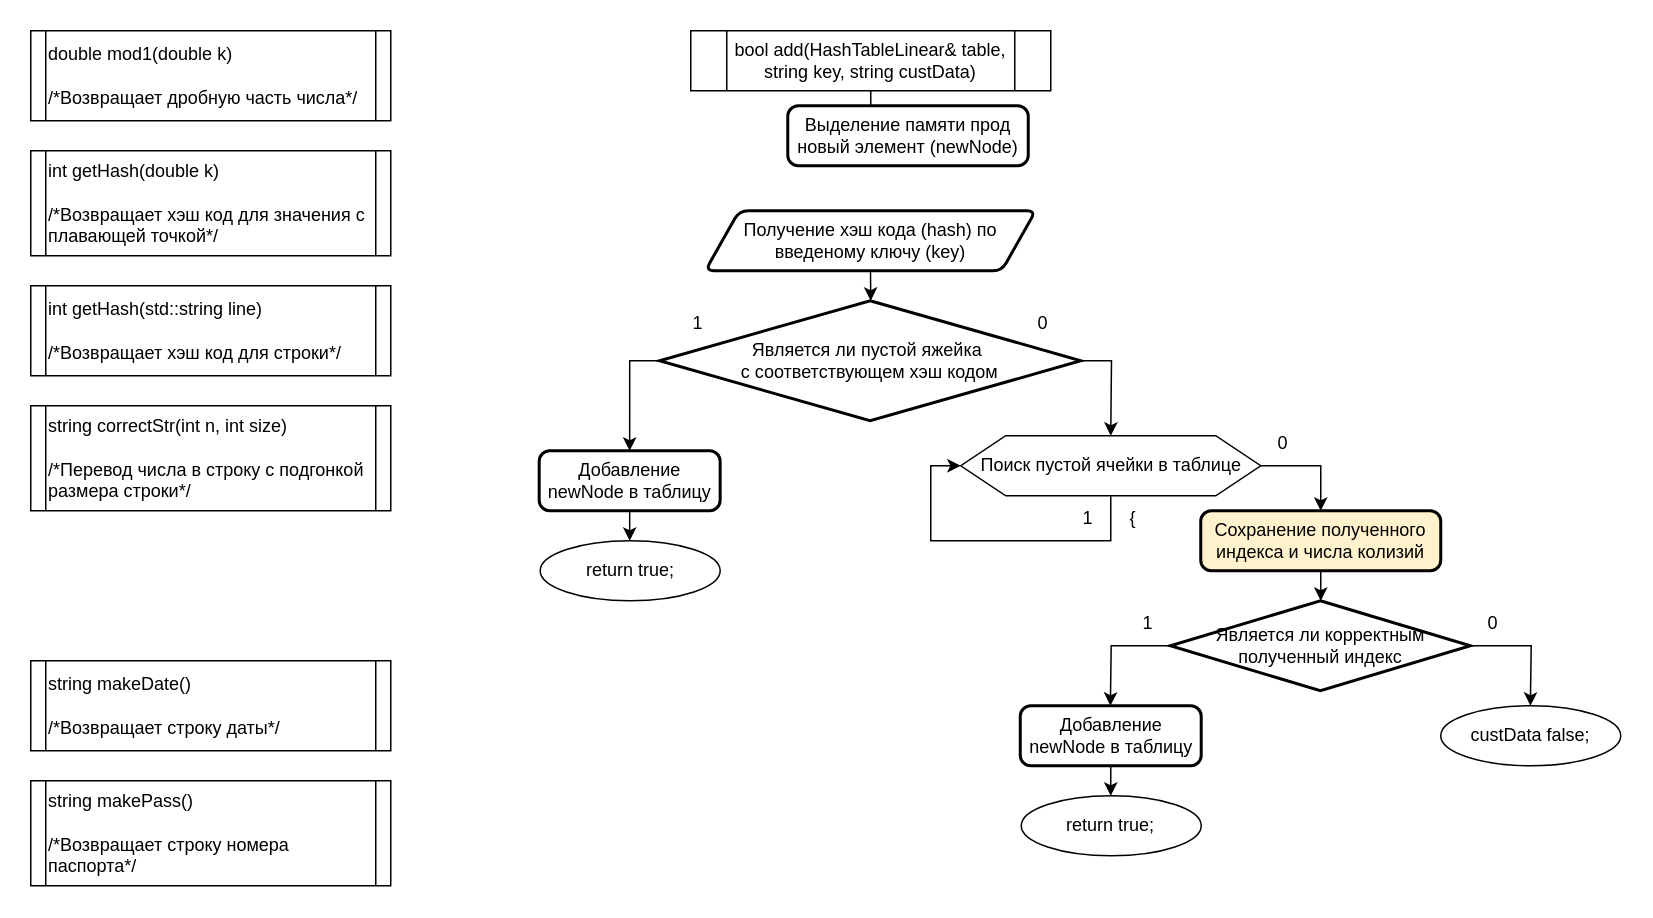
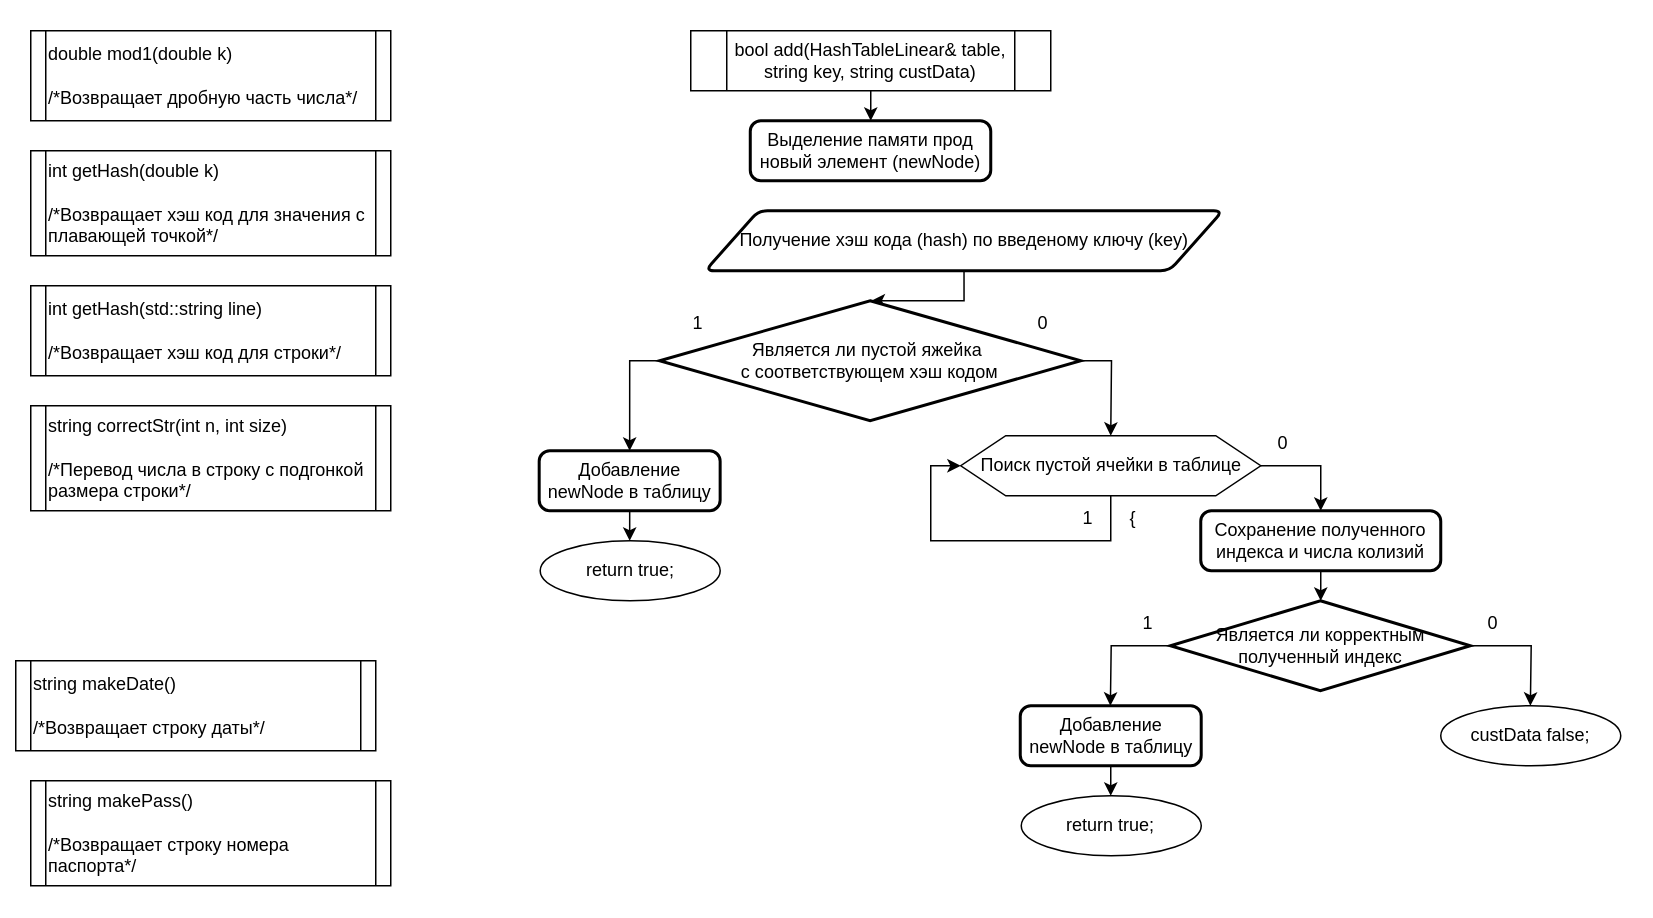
  <mxCell id="0" />
  <mxCell id="1" parent="0" />
  <mxCell id="2" value="double mod1(double k)&lt;div&gt;&lt;br&gt;&lt;/div&gt;&lt;div&gt;/*Возвращает дробную часть числа*/&lt;/div&gt;" style="shape=process;whiteSpace=wrap;html=1;backgroundOutline=1;align=left;size=0.042;" vertex="1" parent="1"><mxGeometry x="20" y="20" width="240" height="60" as="geometry" /></mxCell>
  <mxCell id="3" value="int getHash(double k)&lt;div&gt;&lt;br&gt;&lt;/div&gt;&lt;div&gt;/*Возвращает хэш код для значения с плавающей точкой*/&lt;/div&gt;" style="shape=process;whiteSpace=wrap;html=1;backgroundOutline=1;align=left;size=0.042;" vertex="1" parent="1"><mxGeometry x="20" y="100" width="240" height="70" as="geometry" /></mxCell>
  <mxCell id="4" value="int getHash(std::string line)&lt;div&gt;&lt;br&gt;&lt;/div&gt;&lt;div&gt;/&lt;span style=&quot;background-color: initial;&quot;&gt;*Возвращает хэш код для строки*/&lt;/span&gt;&lt;/div&gt;" style="shape=process;whiteSpace=wrap;html=1;backgroundOutline=1;align=left;size=0.042;" vertex="1" parent="1"><mxGeometry x="20" y="190" width="240" height="60" as="geometry" /></mxCell>
  <mxCell id="5" value="string correctStr(int n, int size)&lt;br&gt;&lt;div&gt;&lt;br&gt;&lt;/div&gt;&lt;div&gt;/*Перевод числа в строку с подгонкой размера строки*/&lt;/div&gt;" style="shape=process;whiteSpace=wrap;html=1;backgroundOutline=1;align=left;size=0.042;" vertex="1" parent="1"><mxGeometry x="20" y="270" width="240" height="70" as="geometry" /></mxCell>
- <mxCell id="6" value="string makeDate()&lt;div&gt;&lt;br&gt;&lt;/div&gt;&lt;div&gt;/*Возвращает строку даты*/&lt;/div&gt;" style="shape=process;whiteSpace=wrap;html=1;backgroundOutline=1;align=left;size=0.042;" vertex="1" parent="1"><mxGeometry x="20" y="440" width="240" height="60" as="geometry" /></mxCell>
+ <mxCell id="6" value="string makeDate()&lt;div&gt;&lt;br&gt;&lt;/div&gt;&lt;div&gt;/*Возвращает строку даты*/&lt;/div&gt;" style="shape=process;whiteSpace=wrap;html=1;backgroundOutline=1;align=left;size=0.042;" vertex="1" parent="1"><mxGeometry x="10" y="440" width="240" height="60" as="geometry" /></mxCell>
  <mxCell id="7" value="&lt;div&gt;string makePass()&lt;br&gt;&lt;/div&gt;&lt;div&gt;&lt;br&gt;&lt;/div&gt;&lt;div&gt;/*Возвращает строку номера паспорта*/&lt;/div&gt;" style="shape=process;whiteSpace=wrap;html=1;backgroundOutline=1;align=left;size=0.042;" vertex="1" parent="1"><mxGeometry x="20" y="520" width="240" height="70" as="geometry" /></mxCell>
  <mxCell id="8" style="edgeStyle=orthogonalEdgeStyle;rounded=0;orthogonalLoop=1;jettySize=auto;html=1;exitX=0.5;exitY=1;exitDx=0;exitDy=0;" edge="1" parent="1" source="9" target="10"><mxGeometry relative="1" as="geometry"><mxPoint x="579.842" y="100" as="targetPoint" /></mxGeometry></mxCell>
  <mxCell id="9" value="bool add(HashTableLinear&amp;amp; table, string key, string custData)" style="shape=process;whiteSpace=wrap;html=1;backgroundOutline=1;" vertex="1" parent="1"><mxGeometry x="460" y="20" width="240" height="40" as="geometry" /></mxCell>
- <mxCell id="10" value="Выделение памяти прод новый элемент (newNode)" style="rounded=1;whiteSpace=wrap;html=1;absoluteArcSize=1;arcSize=14;strokeWidth=2;" vertex="1" parent="1"><mxGeometry x="524.68" y="70" width="160.32" height="40" as="geometry" /></mxCell>
+ <mxCell id="10" value="Выделение памяти прод новый элемент (newNode)" style="rounded=1;whiteSpace=wrap;html=1;absoluteArcSize=1;arcSize=14;strokeWidth=2;" vertex="1" parent="1"><mxGeometry x="499.68" y="80" width="160.32" height="40" as="geometry" /></mxCell>
  <mxCell id="11" style="edgeStyle=orthogonalEdgeStyle;rounded=0;orthogonalLoop=1;jettySize=auto;html=1;exitX=0.5;exitY=1;exitDx=0;exitDy=0;" edge="1" parent="1" source="12"><mxGeometry relative="1" as="geometry"><mxPoint x="580" y="200" as="targetPoint" /></mxGeometry></mxCell>
- <mxCell id="12" value="Получение хэш кода (hash) по введеному ключу (key)" style="shape=parallelogram;html=1;strokeWidth=2;perimeter=parallelogramPerimeter;whiteSpace=wrap;rounded=1;arcSize=12;size=0.103;" vertex="1" parent="1"><mxGeometry x="469.68" y="140" width="220.32" height="40" as="geometry" /></mxCell>
+ <mxCell id="12" value="Получение хэш кода (hash) по введеному ключу (key)" style="shape=parallelogram;html=1;strokeWidth=2;perimeter=parallelogramPerimeter;whiteSpace=wrap;rounded=1;arcSize=12;size=0.103;" vertex="1" parent="1"><mxGeometry x="469.68" y="140" width="345" height="40" as="geometry" /></mxCell>
  <mxCell id="13" style="edgeStyle=orthogonalEdgeStyle;rounded=0;orthogonalLoop=1;jettySize=auto;html=1;exitX=0;exitY=0.5;exitDx=0;exitDy=0;exitPerimeter=0;entryX=0.5;entryY=0;entryDx=0;entryDy=0;" edge="1" source="15" parent="1" target="19"><mxGeometry relative="1" as="geometry"><mxPoint x="420" y="290" as="targetPoint" /><Array as="points"><mxPoint x="419" y="240" /></Array></mxGeometry></mxCell>
  <mxCell id="14" style="edgeStyle=orthogonalEdgeStyle;rounded=0;orthogonalLoop=1;jettySize=auto;html=1;exitX=1;exitY=0.5;exitDx=0;exitDy=0;exitPerimeter=0;" edge="1" source="15" parent="1"><mxGeometry relative="1" as="geometry"><mxPoint x="740" y="290" as="targetPoint" /></mxGeometry></mxCell>
  <mxCell id="15" value="Является ли пустой яжейка&amp;nbsp;&lt;div&gt;с соответствующем хэш кодом&lt;/div&gt;" style="strokeWidth=2;html=1;shape=mxgraph.flowchart.decision;whiteSpace=wrap;" vertex="1" parent="1"><mxGeometry x="439.2" y="200" width="280.8" height="80" as="geometry" /></mxCell>
  <mxCell id="16" value="1" style="text;html=1;strokeColor=none;fillColor=none;align=center;verticalAlign=middle;whiteSpace=wrap;rounded=0;" vertex="1" parent="1"><mxGeometry x="449.6" y="200" width="30" height="30" as="geometry" /></mxCell>
  <mxCell id="17" value="0" style="text;html=1;strokeColor=none;fillColor=none;align=center;verticalAlign=middle;whiteSpace=wrap;rounded=0;" vertex="1" parent="1"><mxGeometry x="679.6" y="200" width="30" height="30" as="geometry" /></mxCell>
  <mxCell id="18" style="edgeStyle=orthogonalEdgeStyle;rounded=0;orthogonalLoop=1;jettySize=auto;html=1;exitX=0.5;exitY=1;exitDx=0;exitDy=0;" edge="1" parent="1" source="19" target="20"><mxGeometry relative="1" as="geometry"><mxPoint x="419.63" y="380" as="targetPoint" /></mxGeometry></mxCell>
  <mxCell id="19" value="Добавление newNode в таблицу" style="rounded=1;whiteSpace=wrap;html=1;absoluteArcSize=1;arcSize=14;strokeWidth=2;" vertex="1" parent="1"><mxGeometry x="358.96" y="300" width="120.64" height="40" as="geometry" /></mxCell>
  <mxCell id="20" value="return true;" style="ellipse;whiteSpace=wrap;html=1;" vertex="1" parent="1"><mxGeometry x="359.63" y="360" width="120" height="40" as="geometry" /></mxCell>
  <mxCell id="21" style="edgeStyle=orthogonalEdgeStyle;rounded=0;orthogonalLoop=1;jettySize=auto;html=1;exitX=0.5;exitY=1;exitDx=0;exitDy=0;entryX=0;entryY=0.5;entryDx=0;entryDy=0;" edge="1" source="23" parent="1" target="23"><mxGeometry relative="1" as="geometry"><mxPoint x="740" y="370" as="targetPoint" /><Array as="points"><mxPoint x="740" y="360" /><mxPoint x="620" y="360" /><mxPoint x="620" y="310" /></Array></mxGeometry></mxCell>
  <mxCell id="22" style="edgeStyle=orthogonalEdgeStyle;rounded=0;orthogonalLoop=1;jettySize=auto;html=1;exitX=1;exitY=0.5;exitDx=0;exitDy=0;" edge="1" source="23" parent="1"><mxGeometry relative="1" as="geometry"><mxPoint x="880" y="340" as="targetPoint" /><Array as="points"><mxPoint x="880" y="310" /></Array></mxGeometry></mxCell>
  <mxCell id="23" value="Поиск пустой ячейки в таблице" style="verticalLabelPosition=middle;verticalAlign=middle;html=1;shape=hexagon;perimeter=hexagonPerimeter2;arcSize=6;size=0.15;labelPosition=center;align=center;" vertex="1" parent="1"><mxGeometry x="640" y="290" width="200" height="40" as="geometry" /></mxCell>
  <mxCell id="24" value="1" style="text;html=1;strokeColor=none;fillColor=none;align=center;verticalAlign=middle;whiteSpace=wrap;rounded=0;" vertex="1" parent="1"><mxGeometry x="710" y="330" width="30" height="30" as="geometry" /></mxCell>
  <mxCell id="25" value="{" style="text;html=1;strokeColor=none;fillColor=none;align=center;verticalAlign=middle;whiteSpace=wrap;rounded=0;" vertex="1" parent="1"><mxGeometry x="740" y="330" width="30" height="30" as="geometry" /></mxCell>
  <mxCell id="26" value="0" style="text;html=1;strokeColor=none;fillColor=none;align=center;verticalAlign=middle;whiteSpace=wrap;rounded=0;" vertex="1" parent="1"><mxGeometry x="840" y="280" width="30" height="30" as="geometry" /></mxCell>
  <mxCell id="27" style="edgeStyle=orthogonalEdgeStyle;rounded=0;orthogonalLoop=1;jettySize=auto;html=1;exitX=0.5;exitY=1;exitDx=0;exitDy=0;" edge="1" parent="1" source="28"><mxGeometry relative="1" as="geometry"><mxPoint x="880" y="400" as="targetPoint" /></mxGeometry></mxCell>
- <mxCell id="28" value="Сохранение полученного индекса и числа колизий" style="rounded=1;whiteSpace=wrap;html=1;absoluteArcSize=1;arcSize=14;strokeWidth=2;fillColor=#fff2cc;" vertex="1" parent="1"><mxGeometry x="800" y="340" width="160" height="40" as="geometry" /></mxCell>
+ <mxCell id="28" value="Сохранение полученного индекса и числа колизий" style="rounded=1;whiteSpace=wrap;html=1;absoluteArcSize=1;arcSize=14;strokeWidth=2;" vertex="1" parent="1"><mxGeometry x="800" y="340" width="160" height="40" as="geometry" /></mxCell>
  <mxCell id="29" style="edgeStyle=orthogonalEdgeStyle;rounded=0;orthogonalLoop=1;jettySize=auto;html=1;exitX=0;exitY=0.5;exitDx=0;exitDy=0;exitPerimeter=0;" edge="1" source="31" parent="1"><mxGeometry relative="1" as="geometry"><mxPoint x="739.75" y="470" as="targetPoint" /></mxGeometry></mxCell>
  <mxCell id="30" style="edgeStyle=orthogonalEdgeStyle;rounded=0;orthogonalLoop=1;jettySize=auto;html=1;exitX=1;exitY=0.5;exitDx=0;exitDy=0;exitPerimeter=0;" edge="1" source="31" parent="1"><mxGeometry relative="1" as="geometry"><mxPoint x="1019.75" y="470" as="targetPoint" /></mxGeometry></mxCell>
  <mxCell id="31" value="Является ли корректным полученный индекс" style="strokeWidth=2;html=1;shape=mxgraph.flowchart.decision;whiteSpace=wrap;" vertex="1" parent="1"><mxGeometry x="779.75" y="400" width="200" height="60" as="geometry" /></mxCell>
  <mxCell id="32" value="1" style="text;html=1;strokeColor=none;fillColor=none;align=center;verticalAlign=middle;whiteSpace=wrap;rounded=0;" vertex="1" parent="1"><mxGeometry x="749.75" y="400" width="30" height="30" as="geometry" /></mxCell>
  <mxCell id="33" value="0" style="text;html=1;strokeColor=none;fillColor=none;align=center;verticalAlign=middle;whiteSpace=wrap;rounded=0;" vertex="1" parent="1"><mxGeometry x="979.75" y="400" width="30" height="30" as="geometry" /></mxCell>
  <mxCell id="34" style="edgeStyle=orthogonalEdgeStyle;rounded=0;orthogonalLoop=1;jettySize=auto;html=1;exitX=0.5;exitY=1;exitDx=0;exitDy=0;" edge="1" parent="1" source="35" target="36"><mxGeometry relative="1" as="geometry"><mxPoint x="740.34" y="550" as="targetPoint" /></mxGeometry></mxCell>
  <mxCell id="35" value="Добавление newNode в таблицу" style="rounded=1;whiteSpace=wrap;html=1;absoluteArcSize=1;arcSize=14;strokeWidth=2;" vertex="1" parent="1"><mxGeometry x="679.67" y="470" width="120.64" height="40" as="geometry" /></mxCell>
  <mxCell id="36" value="return true;" style="ellipse;whiteSpace=wrap;html=1;" vertex="1" parent="1"><mxGeometry x="680.34" y="530" width="120" height="40" as="geometry" /></mxCell>
  <mxCell id="37" value="custData false;" style="ellipse;whiteSpace=wrap;html=1;" vertex="1" parent="1"><mxGeometry x="960" y="470" width="120" height="40" as="geometry" /></mxCell>
